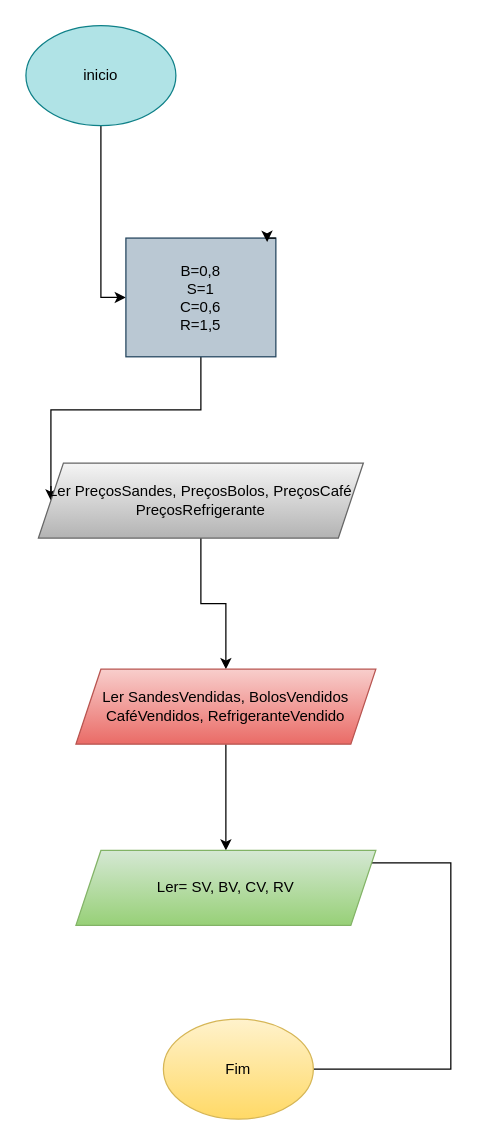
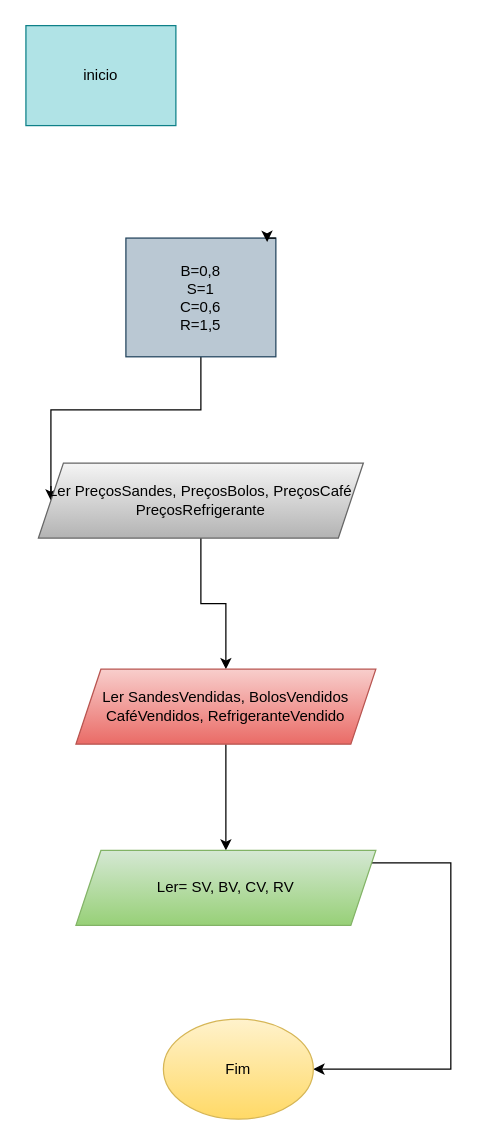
  <mxCell id="0" />
  <mxCell id="1" parent="0" />
- <mxCell id="2" style="edgeStyle=orthogonalEdgeStyle;rounded=0;orthogonalLoop=1;jettySize=auto;html=1;entryX=0;entryY=0.5;entryDx=0;entryDy=0;" parent="1" source="3" target="5" edge="1"><mxGeometry relative="1" as="geometry" /></mxCell>
- <mxCell id="3" value="inicio" style="ellipse;whiteSpace=wrap;html=1;fillColor=#b0e3e6;strokeColor=#0e8088;" parent="1" vertex="1"><mxGeometry x="20" y="20" width="120" height="80" as="geometry" /></mxCell>
+ <mxCell id="3" value="inicio" style="whiteSpace=wrap;html=1;fillColor=#b0e3e6;strokeColor=#0e8088;rounded=0;" parent="1" vertex="1"><mxGeometry x="20" y="20" width="120" height="80" as="geometry" /></mxCell>
  <mxCell id="4" style="edgeStyle=orthogonalEdgeStyle;rounded=0;orthogonalLoop=1;jettySize=auto;html=1;entryX=0;entryY=0.5;entryDx=0;entryDy=0;" parent="1" source="5" target="7" edge="1"><mxGeometry relative="1" as="geometry" /></mxCell>
  <mxCell id="5" value="B=0,8&lt;div&gt;S=1&lt;/div&gt;&lt;div&gt;C=0,6&lt;/div&gt;&lt;div&gt;R=1,5&lt;/div&gt;" style="rounded=0;whiteSpace=wrap;html=1;fillColor=#bac8d3;strokeColor=#23445d;" parent="1" vertex="1"><mxGeometry x="100" y="190" width="120" height="95" as="geometry" /></mxCell>
  <mxCell id="6" value="" style="edgeStyle=orthogonalEdgeStyle;rounded=0;orthogonalLoop=1;jettySize=auto;html=1;" parent="1" source="7" target="9" edge="1"><mxGeometry relative="1" as="geometry" /></mxCell>
  <mxCell id="7" value="Ler PreçosSandes, PreçosBolos, PreçosCafé&lt;div&gt;PreçosRefrigerante&lt;/div&gt;" style="shape=parallelogram;perimeter=parallelogramPerimeter;whiteSpace=wrap;html=1;fixedSize=1;fillColor=#f5f5f5;strokeColor=#666666;gradientColor=#b3b3b3;" parent="1" vertex="1"><mxGeometry x="30" y="370" width="260" height="60" as="geometry" /></mxCell>
  <mxCell id="8" value="" style="edgeStyle=orthogonalEdgeStyle;rounded=0;orthogonalLoop=1;jettySize=auto;html=1;" parent="1" source="9" target="11" edge="1"><mxGeometry relative="1" as="geometry" /></mxCell>
  <mxCell id="9" value="Ler SandesVendidas, BolosVendidos&lt;div&gt;CaféVendidos, RefrigeranteVendido&lt;/div&gt;" style="shape=parallelogram;perimeter=parallelogramPerimeter;whiteSpace=wrap;html=1;fixedSize=1;fillColor=#f8cecc;strokeColor=#b85450;gradientColor=#ea6b66;" parent="1" vertex="1"><mxGeometry x="60" y="535" width="240" height="60" as="geometry" /></mxCell>
- <mxCell id="10" style="edgeStyle=orthogonalEdgeStyle;rounded=0;orthogonalLoop=1;jettySize=auto;html=1;entryX=1;entryY=0.5;entryDx=0;entryDy=0;endArrow=none;" parent="1" source="11" target="12" edge="1"><mxGeometry relative="1" as="geometry"><Array as="points"><mxPoint x="360" y="690" /></Array></mxGeometry></mxCell>
+ <mxCell id="10" style="edgeStyle=orthogonalEdgeStyle;rounded=0;orthogonalLoop=1;jettySize=auto;html=1;entryX=1;entryY=0.5;entryDx=0;entryDy=0;" parent="1" source="11" target="12" edge="1"><mxGeometry relative="1" as="geometry"><Array as="points"><mxPoint x="360" y="690" /></Array></mxGeometry></mxCell>
  <mxCell id="11" value="Ler= SV, BV, CV, RV" style="shape=parallelogram;perimeter=parallelogramPerimeter;whiteSpace=wrap;html=1;fixedSize=1;fillColor=#d5e8d4;strokeColor=#82b366;gradientColor=#97d077;" parent="1" vertex="1"><mxGeometry x="60" y="680" width="240" height="60" as="geometry" /></mxCell>
  <mxCell id="12" value="Fim" style="ellipse;whiteSpace=wrap;html=1;fillColor=#fff2cc;strokeColor=#d6b656;gradientColor=#ffd966;" parent="1" vertex="1"><mxGeometry x="130" y="815" width="120" height="80" as="geometry" /></mxCell>
  <mxCell id="13" style="edgeStyle=orthogonalEdgeStyle;rounded=0;orthogonalLoop=1;jettySize=auto;html=1;exitX=1;exitY=0;exitDx=0;exitDy=0;entryX=0.942;entryY=0.033;entryDx=0;entryDy=0;entryPerimeter=0;" edge="1" parent="1" source="5" target="5"><mxGeometry relative="1" as="geometry" /></mxCell>
